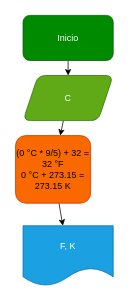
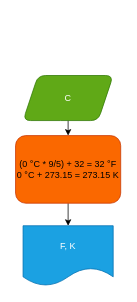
  <mxCell id="0" />
  <mxCell id="1" parent="0" />
- <mxCell id="2" value="" style="edgeStyle=none;html=1;" edge="1" parent="1" source="3" target="5"><mxGeometry relative="1" as="geometry" /></mxCell>
- <mxCell id="3" value="Inicio" style="rounded=1;whiteSpace=wrap;html=1;fillColor=#008a00;fontColor=#ffffff;strokeColor=#005700;" parent="1" vertex="1"><mxGeometry x="30" y="20" width="120" height="60" as="geometry" /></mxCell>
  <mxCell id="4" value="" style="edgeStyle=none;html=1;" edge="1" parent="1" source="5" target="7"><mxGeometry relative="1" as="geometry" /></mxCell>
  <mxCell id="5" value="C" style="shape=parallelogram;perimeter=parallelogramPerimeter;whiteSpace=wrap;html=1;fixedSize=1;rounded=1;fillColor=#60a917;fontColor=#ffffff;strokeColor=#2D7600;" vertex="1" parent="1"><mxGeometry x="30" y="100" width="120" height="60" as="geometry" /></mxCell>
  <mxCell id="6" value="" style="edgeStyle=none;html=1;" edge="1" parent="1" source="7" target="8"><mxGeometry relative="1" as="geometry" /></mxCell>
- <mxCell id="7" value="(0 °C * 9/5) + 32 = 32 °F&lt;br&gt;0 °C + 273.15 = 273.15 K" style="rounded=1;whiteSpace=wrap;html=1;fillColor=#fa6800;fontColor=#000000;strokeColor=#C73500;" vertex="1" parent="1"><mxGeometry x="20" y="180" width="100" height="90" as="geometry" /></mxCell>
+ <mxCell id="7" value="(0 °C * 9/5) + 32 = 32 °F&lt;br&gt;0 °C + 273.15 = 273.15 K" style="rounded=1;whiteSpace=wrap;html=1;fillColor=#fa6800;fontColor=#000000;strokeColor=#C73500;" vertex="1" parent="1"><mxGeometry x="20" y="180" width="140" height="90" as="geometry" /></mxCell>
  <mxCell id="8" value="F, K" style="shape=document;whiteSpace=wrap;html=1;boundedLbl=1;rounded=1;fillColor=#1ba1e2;fontColor=#ffffff;strokeColor=#006EAF;" vertex="1" parent="1"><mxGeometry x="30" y="300" width="120" height="80" as="geometry" /></mxCell>
